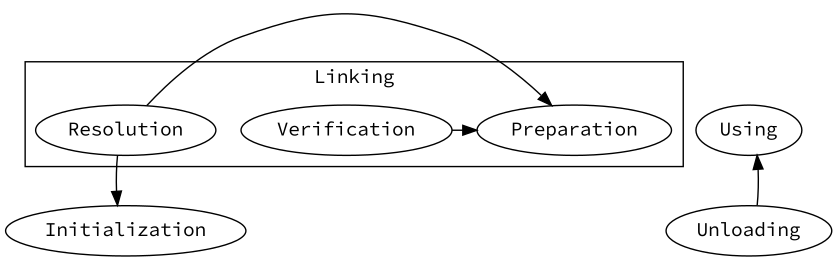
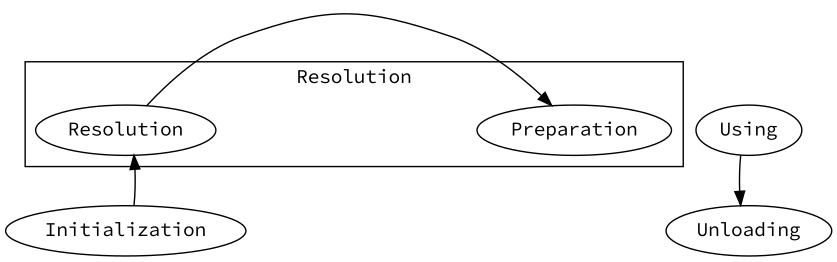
  digraph {
    fontname="Source Code Pro"
    node [fontname="Source Code Pro"]
    edge [fontname="Source Code Pro"]
-   Verification
    Preparation
    Resolution
    Initialization
    Using
    Unloading
    subgraph cluster_1 {
-     label=Linking
+     label=Resolution
      subgraph sub_2 {
        label=Linking
        rank=same
-       Verification
        Preparation
        Resolution
      }
    }
-   Verification -> Preparation
    Resolution -> Preparation
-   Resolution -> Initialization
-   Unloading -> Using
+   Initialization -> Resolution
+   Using -> Unloading
  }
